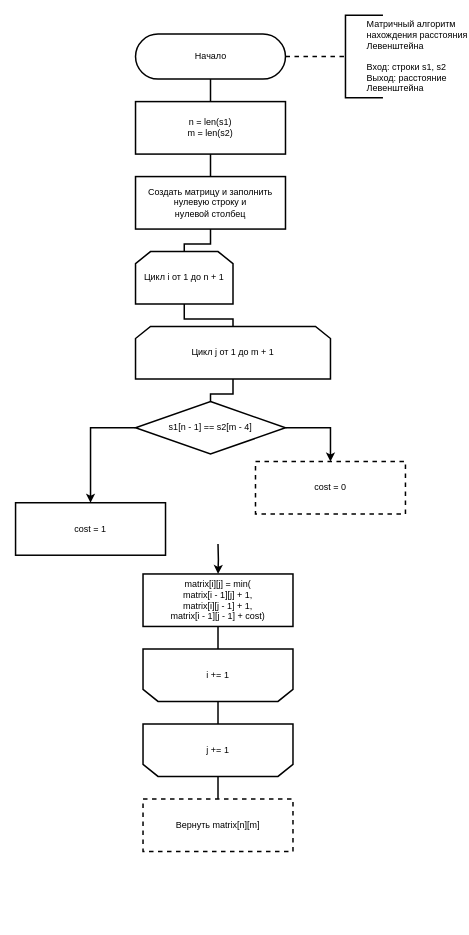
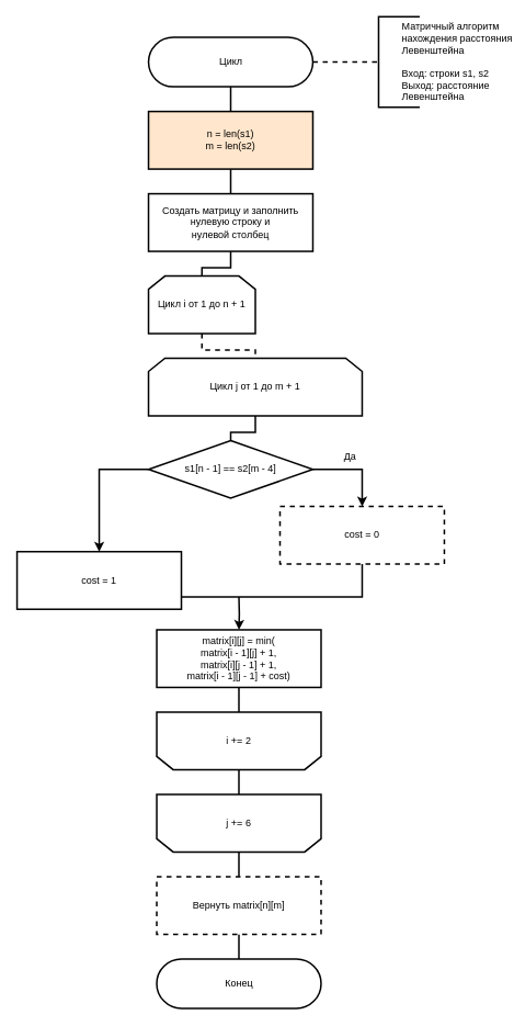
  <mxCell id="0" />
  <mxCell id="1" parent="0" />
  <mxCell id="2" style="edgeStyle=orthogonalEdgeStyle;rounded=0;orthogonalLoop=1;jettySize=auto;html=1;entryX=0;entryY=0.5;entryDx=0;entryDy=0;entryPerimeter=0;endArrow=none;endFill=0;strokeWidth=2;dashed=1;exitX=1;exitY=0.5;exitDx=0;exitDy=0;exitPerimeter=0;" parent="1" source="4" target="6" edge="1"><mxGeometry relative="1" as="geometry"><mxPoint x="430" y="145" as="sourcePoint" /><Array as="points"><mxPoint x="400" y="75" /><mxPoint x="400" y="75" /></Array></mxGeometry></mxCell>
  <mxCell id="3" style="edgeStyle=orthogonalEdgeStyle;rounded=0;orthogonalLoop=1;jettySize=auto;html=1;exitX=0.5;exitY=0.5;exitDx=0;exitDy=30;exitPerimeter=0;entryX=0.5;entryY=0;entryDx=0;entryDy=0;endArrow=none;endFill=0;strokeWidth=2;" parent="1" source="4" target="17" edge="1"><mxGeometry relative="1" as="geometry" /></mxCell>
- <mxCell id="4" value="&lt;font style=&quot;font-size: 12px&quot;&gt;Начало&lt;/font&gt;" style="html=1;dashed=0;whitespace=wrap;shape=mxgraph.dfd.start;strokeWidth=2;" parent="1" vertex="1"><mxGeometry x="180" y="45" width="200" height="60" as="geometry" /></mxCell>
+ <mxCell id="4" value="&lt;font style=&quot;font-size: 12px&quot;&gt;Цикл&lt;/font&gt;" style="html=1;dashed=0;whitespace=wrap;shape=mxgraph.dfd.start;strokeWidth=2;" parent="1" vertex="1"><mxGeometry x="180" y="45" width="200" height="60" as="geometry" /></mxCell>
  <mxCell id="5" style="edgeStyle=orthogonalEdgeStyle;rounded=0;orthogonalLoop=1;jettySize=auto;html=1;exitX=0.5;exitY=1;exitDx=0;exitDy=0;" parent="1" edge="1"><mxGeometry relative="1" as="geometry"><mxPoint x="230" y="195" as="sourcePoint" /><mxPoint x="230" y="195" as="targetPoint" /></mxGeometry></mxCell>
  <mxCell id="6" value="&lt;div&gt;&lt;span style=&quot;white-space: pre&quot;&gt;&#09;&lt;/span&gt;Матричный алгоритм&lt;/div&gt;&lt;div&gt;&lt;span style=&quot;white-space: pre&quot;&gt;&#09;&lt;/span&gt;нахождения расстояния&lt;/div&gt;&lt;div&gt;&lt;span style=&quot;white-space: pre&quot;&gt;&#09;&lt;/span&gt;Левенштейна&lt;/div&gt;&lt;div&gt;&lt;span&gt;&lt;br&gt;&lt;/span&gt;&lt;/div&gt;&lt;span style=&quot;white-space: pre&quot;&gt;&#09;&lt;/span&gt;Вход: строки s1, s2&lt;br&gt;&lt;span style=&quot;white-space: pre&quot;&gt;&#09;&lt;/span&gt;Выход: расстояние &lt;br&gt;&lt;span style=&quot;white-space: pre&quot;&gt;&#09;&lt;/span&gt;Левенштейна" style="strokeWidth=2;html=1;shape=mxgraph.flowchart.annotation_1;align=left;pointerEvents=1;" parent="1" vertex="1"><mxGeometry x="460" y="20" width="50" height="110" as="geometry" /></mxCell>
  <mxCell id="7" style="edgeStyle=orthogonalEdgeStyle;rounded=0;orthogonalLoop=1;jettySize=auto;html=1;exitX=0;exitY=0.5;exitDx=0;exitDy=0;entryX=0.5;entryY=0;entryDx=0;entryDy=0;endArrow=classic;endFill=1;strokeWidth=2;" parent="1" source="9" target="15" edge="1"><mxGeometry relative="1" as="geometry" /></mxCell>
  <mxCell id="8" style="edgeStyle=orthogonalEdgeStyle;rounded=0;orthogonalLoop=1;jettySize=auto;html=1;exitX=1;exitY=0.5;exitDx=0;exitDy=0;entryX=0.5;entryY=0;entryDx=0;entryDy=0;endArrow=classic;endFill=1;strokeWidth=2;" parent="1" source="9" target="13" edge="1"><mxGeometry relative="1" as="geometry" /></mxCell>
  <mxCell id="9" value="&lt;font style=&quot;font-size: 12px&quot;&gt;s1[n - 1] == s2[m - 4]&lt;/font&gt;" style="rhombus;whiteSpace=wrap;html=1;strokeWidth=2;" parent="1" vertex="1"><mxGeometry x="180" y="535" width="200" height="70" as="geometry" /></mxCell>
  <mxCell id="10" style="edgeStyle=orthogonalEdgeStyle;rounded=0;orthogonalLoop=1;jettySize=auto;html=1;endArrow=classic;endFill=1;strokeWidth=2;entryX=0.5;entryY=0;entryDx=0;entryDy=0;" parent="1" target="12" edge="1"><mxGeometry relative="1" as="geometry"><mxPoint x="290" y="725" as="sourcePoint" /></mxGeometry></mxCell>
  <mxCell id="11" style="edgeStyle=orthogonalEdgeStyle;rounded=0;orthogonalLoop=1;jettySize=auto;html=1;exitX=0.5;exitY=1;exitDx=0;exitDy=0;entryX=0.5;entryY=1;entryDx=0;entryDy=0;endArrow=none;endFill=0;strokeWidth=2;" parent="1" source="12" target="27" edge="1"><mxGeometry relative="1" as="geometry" /></mxCell>
  <mxCell id="12" value="&lt;font style=&quot;font-size: 12px&quot;&gt;matrix[i][j] = min(&lt;br&gt;matrix[i - 1][j] + 1,&lt;br&gt;matrix[i][j - 1]&amp;nbsp;+ 1,&lt;br&gt;matrix[i - 1][j - 1]&amp;nbsp;+ cost)&lt;br&gt;&lt;/font&gt;" style="rounded=0;whiteSpace=wrap;html=1;strokeWidth=2;" parent="1" vertex="1"><mxGeometry x="190" y="765" width="200" height="70" as="geometry" /></mxCell>
  <mxCell id="13" value="&lt;font&gt;&lt;font style=&quot;font-size: 12px&quot;&gt;cost = 0&lt;/font&gt;&lt;br&gt;&lt;/font&gt;" style="rounded=0;whiteSpace=wrap;html=1;strokeWidth=2;dashed=1;" parent="1" vertex="1"><mxGeometry x="340" y="615" width="200" height="70" as="geometry" /></mxCell>
+ <mxCell id="14" style="edgeStyle=orthogonalEdgeStyle;rounded=0;orthogonalLoop=1;jettySize=auto;html=1;exitX=0.5;exitY=1;exitDx=0;exitDy=0;entryX=0.5;entryY=1;entryDx=0;entryDy=0;endArrow=none;endFill=0;strokeWidth=2;" parent="1" source="15" target="13" edge="1"><mxGeometry relative="1" as="geometry"><Array as="points"><mxPoint x="120" y="725" /><mxPoint x="440" y="725" /></Array></mxGeometry></mxCell>
  <mxCell id="15" value="&lt;font&gt;&lt;font style=&quot;font-size: 12px&quot;&gt;cost = 1&lt;/font&gt;&lt;br&gt;&lt;/font&gt;" style="rounded=0;whiteSpace=wrap;html=1;strokeWidth=2;" parent="1" vertex="1"><mxGeometry x="20" y="670" width="200" height="70" as="geometry" /></mxCell>
  <mxCell id="16" style="edgeStyle=orthogonalEdgeStyle;rounded=0;orthogonalLoop=1;jettySize=auto;html=1;exitX=0.5;exitY=1;exitDx=0;exitDy=0;entryX=0.5;entryY=0;entryDx=0;entryDy=0;strokeWidth=2;endArrow=none;endFill=0;" parent="1" source="17" target="20" edge="1"><mxGeometry relative="1" as="geometry" /></mxCell>
- <mxCell id="17" value="&lt;font&gt;n = len(s1)&lt;br&gt;m = len(s2)&lt;br&gt;&lt;/font&gt;" style="rounded=0;whiteSpace=wrap;html=1;strokeWidth=2;" parent="1" vertex="1"><mxGeometry x="180" y="135" width="200" height="70" as="geometry" /></mxCell>
+ <mxCell id="17" value="&lt;font&gt;n = len(s1)&lt;br&gt;m = len(s2)&lt;br&gt;&lt;/font&gt;" style="rounded=0;whiteSpace=wrap;html=1;strokeWidth=2;fillColor=#ffe6cc;" parent="1" vertex="1"><mxGeometry x="180" y="135" width="200" height="70" as="geometry" /></mxCell>
+ <mxCell id="18" value="&lt;font style=&quot;font-size: 12px&quot;&gt;Конец&lt;/font&gt;" style="html=1;dashed=0;whitespace=wrap;shape=mxgraph.dfd.start;strokeWidth=2;" parent="1" vertex="1"><mxGeometry x="190" y="1165" width="200" height="60" as="geometry" /></mxCell>
  <mxCell id="19" style="edgeStyle=orthogonalEdgeStyle;rounded=0;orthogonalLoop=1;jettySize=auto;html=1;exitX=0.5;exitY=1;exitDx=0;exitDy=0;entryX=0.5;entryY=0;entryDx=0;entryDy=0;endArrow=none;endFill=0;strokeWidth=2;" parent="1" source="20" target="22" edge="1"><mxGeometry relative="1" as="geometry" /></mxCell>
  <mxCell id="20" value="&lt;font&gt;Создать матрицу и заполнить&lt;br&gt;нулевую строку и &lt;br&gt;нулевой столбец&lt;br&gt;&lt;/font&gt;" style="rounded=0;whiteSpace=wrap;html=1;strokeWidth=2;" parent="1" vertex="1"><mxGeometry x="180" y="235" width="200" height="70" as="geometry" /></mxCell>
- <mxCell id="21" style="edgeStyle=orthogonalEdgeStyle;rounded=0;orthogonalLoop=1;jettySize=auto;html=1;exitX=0.5;exitY=1;exitDx=0;exitDy=0;entryX=0.5;entryY=0;entryDx=0;entryDy=0;endArrow=none;endFill=0;strokeWidth=2;" parent="1" source="22" target="24" edge="1"><mxGeometry relative="1" as="geometry" /></mxCell>
+ <mxCell id="21" style="edgeStyle=orthogonalEdgeStyle;rounded=0;orthogonalLoop=1;jettySize=auto;html=1;exitX=0.5;exitY=1;exitDx=0;exitDy=0;entryX=0.5;entryY=0;entryDx=0;entryDy=0;endArrow=none;endFill=0;strokeWidth=2;dashed=1;" parent="1" source="22" target="24" edge="1"><mxGeometry relative="1" as="geometry" /></mxCell>
  <mxCell id="22" value="Цикл i от 1 до n + 1" style="shape=loopLimit;whiteSpace=wrap;html=1;strokeWidth=2;" parent="1" vertex="1"><mxGeometry x="180" y="335" width="130" height="70" as="geometry" /></mxCell>
  <mxCell id="23" style="edgeStyle=orthogonalEdgeStyle;rounded=0;orthogonalLoop=1;jettySize=auto;html=1;exitX=0.5;exitY=1;exitDx=0;exitDy=0;entryX=0.5;entryY=0;entryDx=0;entryDy=0;endArrow=none;endFill=0;strokeWidth=2;" parent="1" source="24" target="9" edge="1"><mxGeometry relative="1" as="geometry" /></mxCell>
  <mxCell id="24" value="Цикл j от 1 до m + 1" style="shape=loopLimit;whiteSpace=wrap;html=1;strokeWidth=2;" parent="1" vertex="1"><mxGeometry x="180" y="435" width="260" height="70" as="geometry" /></mxCell>
+ <mxCell id="25" value="Да" style="text;html=1;align=center;verticalAlign=middle;resizable=0;points=[];autosize=1;strokeColor=none;" parent="1" vertex="1"><mxGeometry x="410" y="545" width="30" height="20" as="geometry" /></mxCell>
  <mxCell id="26" style="edgeStyle=orthogonalEdgeStyle;rounded=0;orthogonalLoop=1;jettySize=auto;html=1;exitX=0.5;exitY=0;exitDx=0;exitDy=0;entryX=0.5;entryY=1;entryDx=0;entryDy=0;endArrow=none;endFill=0;strokeWidth=2;" parent="1" source="27" target="29" edge="1"><mxGeometry relative="1" as="geometry" /></mxCell>
- <mxCell id="27" value="i += 1" style="shape=loopLimit;whiteSpace=wrap;html=1;strokeWidth=2;direction=west;" parent="1" vertex="1"><mxGeometry x="190" y="865" width="200" height="70" as="geometry" /></mxCell>
+ <mxCell id="27" value="i += 2" style="shape=loopLimit;whiteSpace=wrap;html=1;strokeWidth=2;direction=west;" parent="1" vertex="1"><mxGeometry x="190" y="865" width="200" height="70" as="geometry" /></mxCell>
  <mxCell id="28" style="edgeStyle=orthogonalEdgeStyle;rounded=0;orthogonalLoop=1;jettySize=auto;html=1;exitX=0.5;exitY=0;exitDx=0;exitDy=0;entryX=0.5;entryY=0;entryDx=0;entryDy=0;endArrow=none;endFill=0;strokeWidth=2;" parent="1" source="29" target="31" edge="1"><mxGeometry relative="1" as="geometry" /></mxCell>
- <mxCell id="29" value="j += 1" style="shape=loopLimit;whiteSpace=wrap;html=1;strokeWidth=2;direction=west;" parent="1" vertex="1"><mxGeometry x="190" y="965" width="200" height="70" as="geometry" /></mxCell>
+ <mxCell id="29" value="j += 6" style="shape=loopLimit;whiteSpace=wrap;html=1;strokeWidth=2;direction=west;" parent="1" vertex="1"><mxGeometry x="190" y="965" width="200" height="70" as="geometry" /></mxCell>
+ <mxCell id="30" style="edgeStyle=orthogonalEdgeStyle;rounded=0;orthogonalLoop=1;jettySize=auto;html=1;exitX=0.5;exitY=1;exitDx=0;exitDy=0;entryX=0.5;entryY=0.5;entryDx=0;entryDy=-30;entryPerimeter=0;endArrow=none;endFill=0;strokeWidth=2;" parent="1" source="31" target="18" edge="1"><mxGeometry relative="1" as="geometry" /></mxCell>
  <mxCell id="31" value="&lt;font style=&quot;font-size: 12px&quot;&gt;Вернуть matrix[n][m]&lt;br&gt;&lt;/font&gt;" style="rounded=0;whiteSpace=wrap;html=1;strokeWidth=2;dashed=1;" parent="1" vertex="1"><mxGeometry x="190" y="1065" width="200" height="70" as="geometry" /></mxCell>
